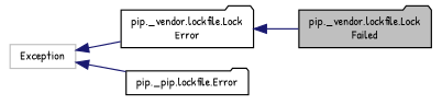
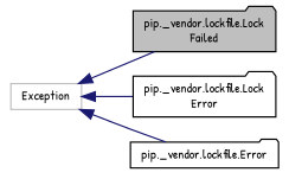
  digraph {
    fontname="Patrick Hand"
    rankdir=LR
    node [color=black fillcolor=white fontname="Patrick Hand" fontsize=10 shape=folder style=filled]
    edge [color=midnightblue dir=back fontname="Patrick Hand" fontsize=10 labelfontname=Helvetica labelfontsize=10 style=solid]
    n1 [fillcolor=grey75 fontcolor=black height=0.2 label="pip._vendor.lockfile.Lock\lFailed" width=0.4]
    n2 [height=0.2 label="pip._vendor.lockfile.Lock\lError" width=0.4]
-   n3 [height=0.2 label="pip._pip.lockfile.Error" width=0.4]
+   n3 [height=0.2 label="pip._vendor.lockfile.Error" width=0.4]
    n4 [color=grey75 height=0.2 label=Exception shape=box width=0.4]
-   n2 -> n1
+   n4 -> n1
    n4 -> n2
    n4 -> n3
  }
